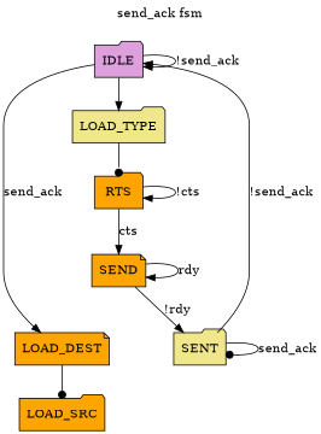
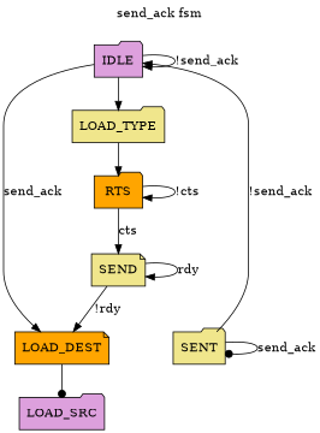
  digraph {
    label="send_ack fsm"
    labelloc=t
    nodesep=0.5
    node [fillcolor=khaki shape=folder style=filled]
    edge [arrowhead=normal]
    IDLE [fillcolor=plum]
    LOAD_DEST [fillcolor=orange shape=note]
    LOAD_TYPE
-   LOAD_SRC [fillcolor=orange]
+   LOAD_SRC [fillcolor=plum]
    RTS [fillcolor=orange]
-   SEND [fillcolor=orange shape=note]
+   SEND [shape=note]
    SENT
    IDLE -> IDLE [label="!send_ack"]
    IDLE -> LOAD_DEST [label=send_ack]
    IDLE -> LOAD_TYPE
    LOAD_DEST -> LOAD_SRC [arrowhead=dot]
-   LOAD_TYPE -> RTS [arrowhead=dot]
+   LOAD_TYPE -> RTS
    RTS -> RTS [label="!cts"]
    RTS -> SEND [label=cts]
    SEND -> SEND [label=rdy]
-   SEND -> SENT [label="!rdy"]
+   SEND -> LOAD_DEST [label="!rdy"]
    SENT -> IDLE [label="!send_ack"]
    SENT -> SENT [arrowhead=dot label=send_ack]
  }
